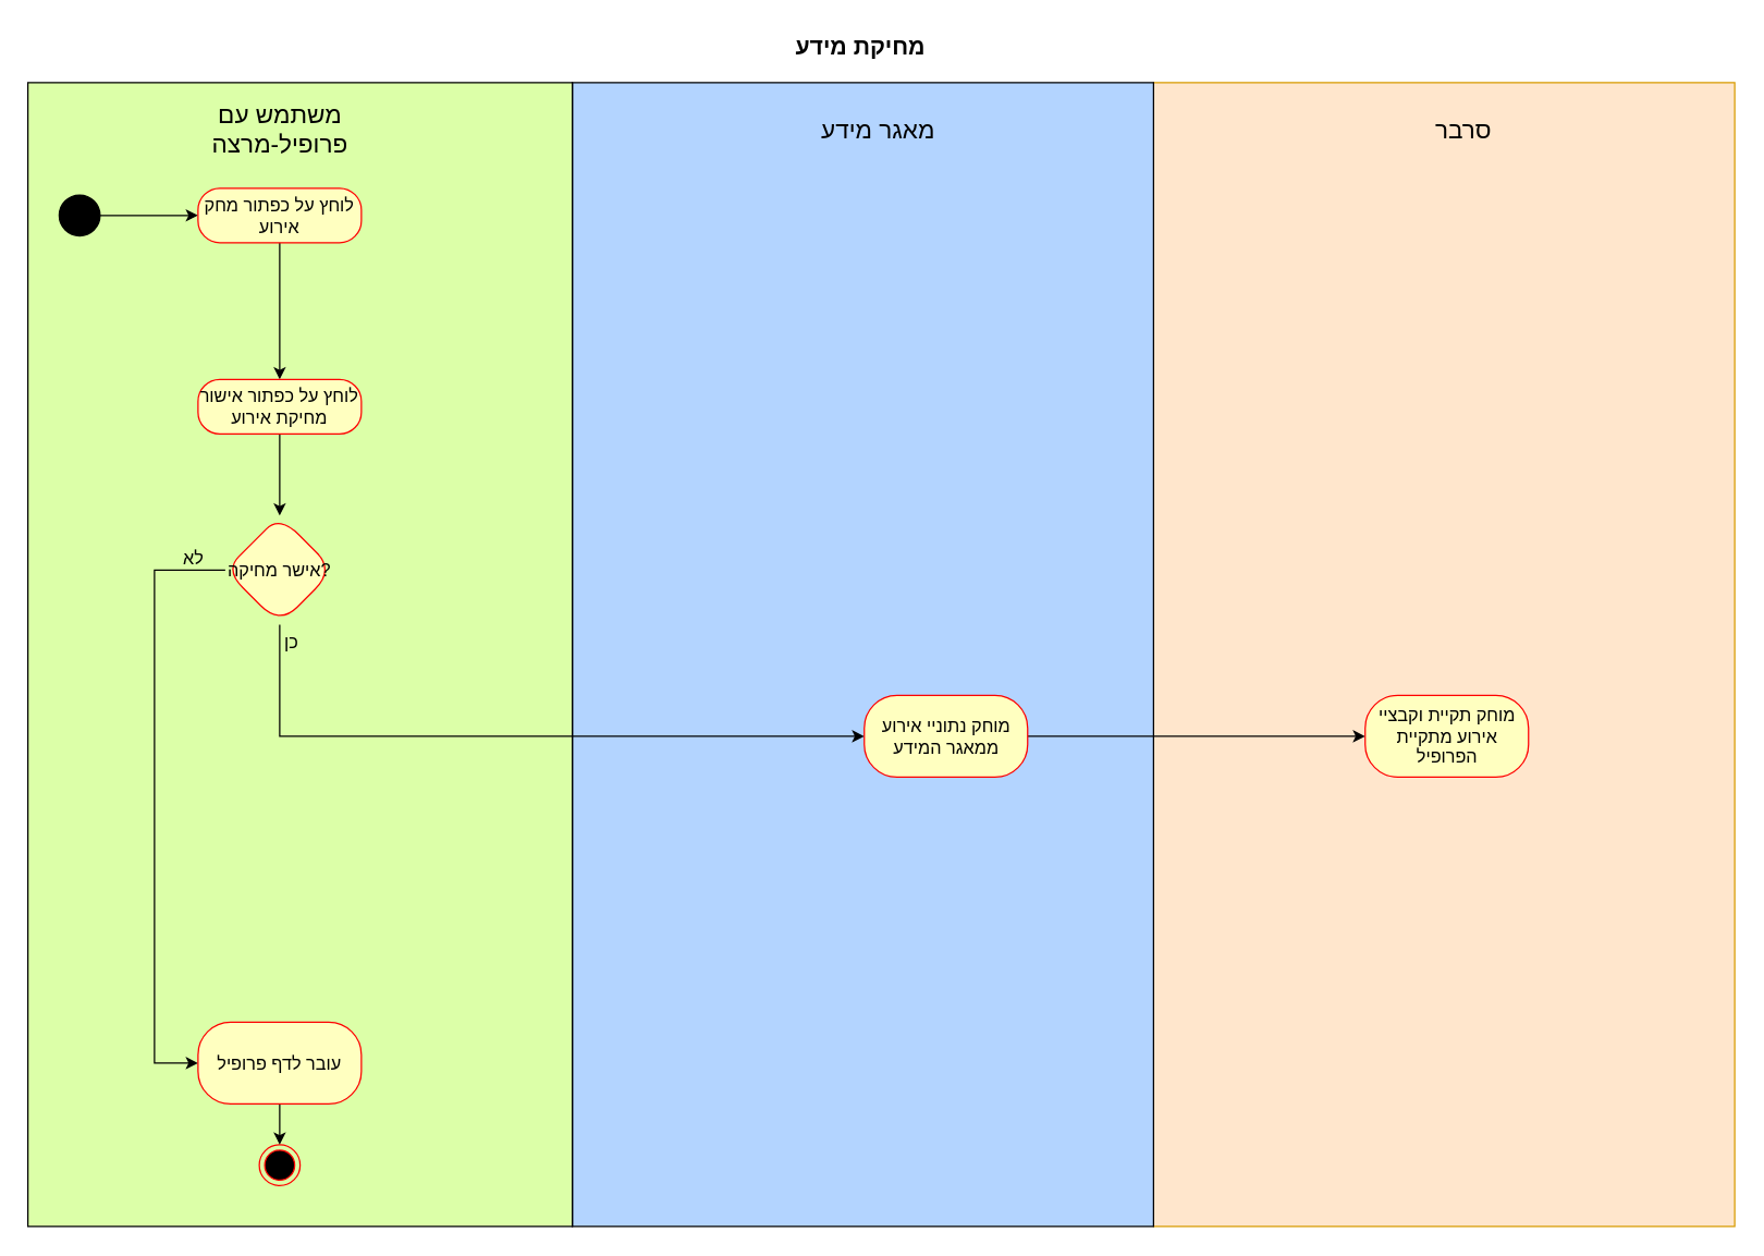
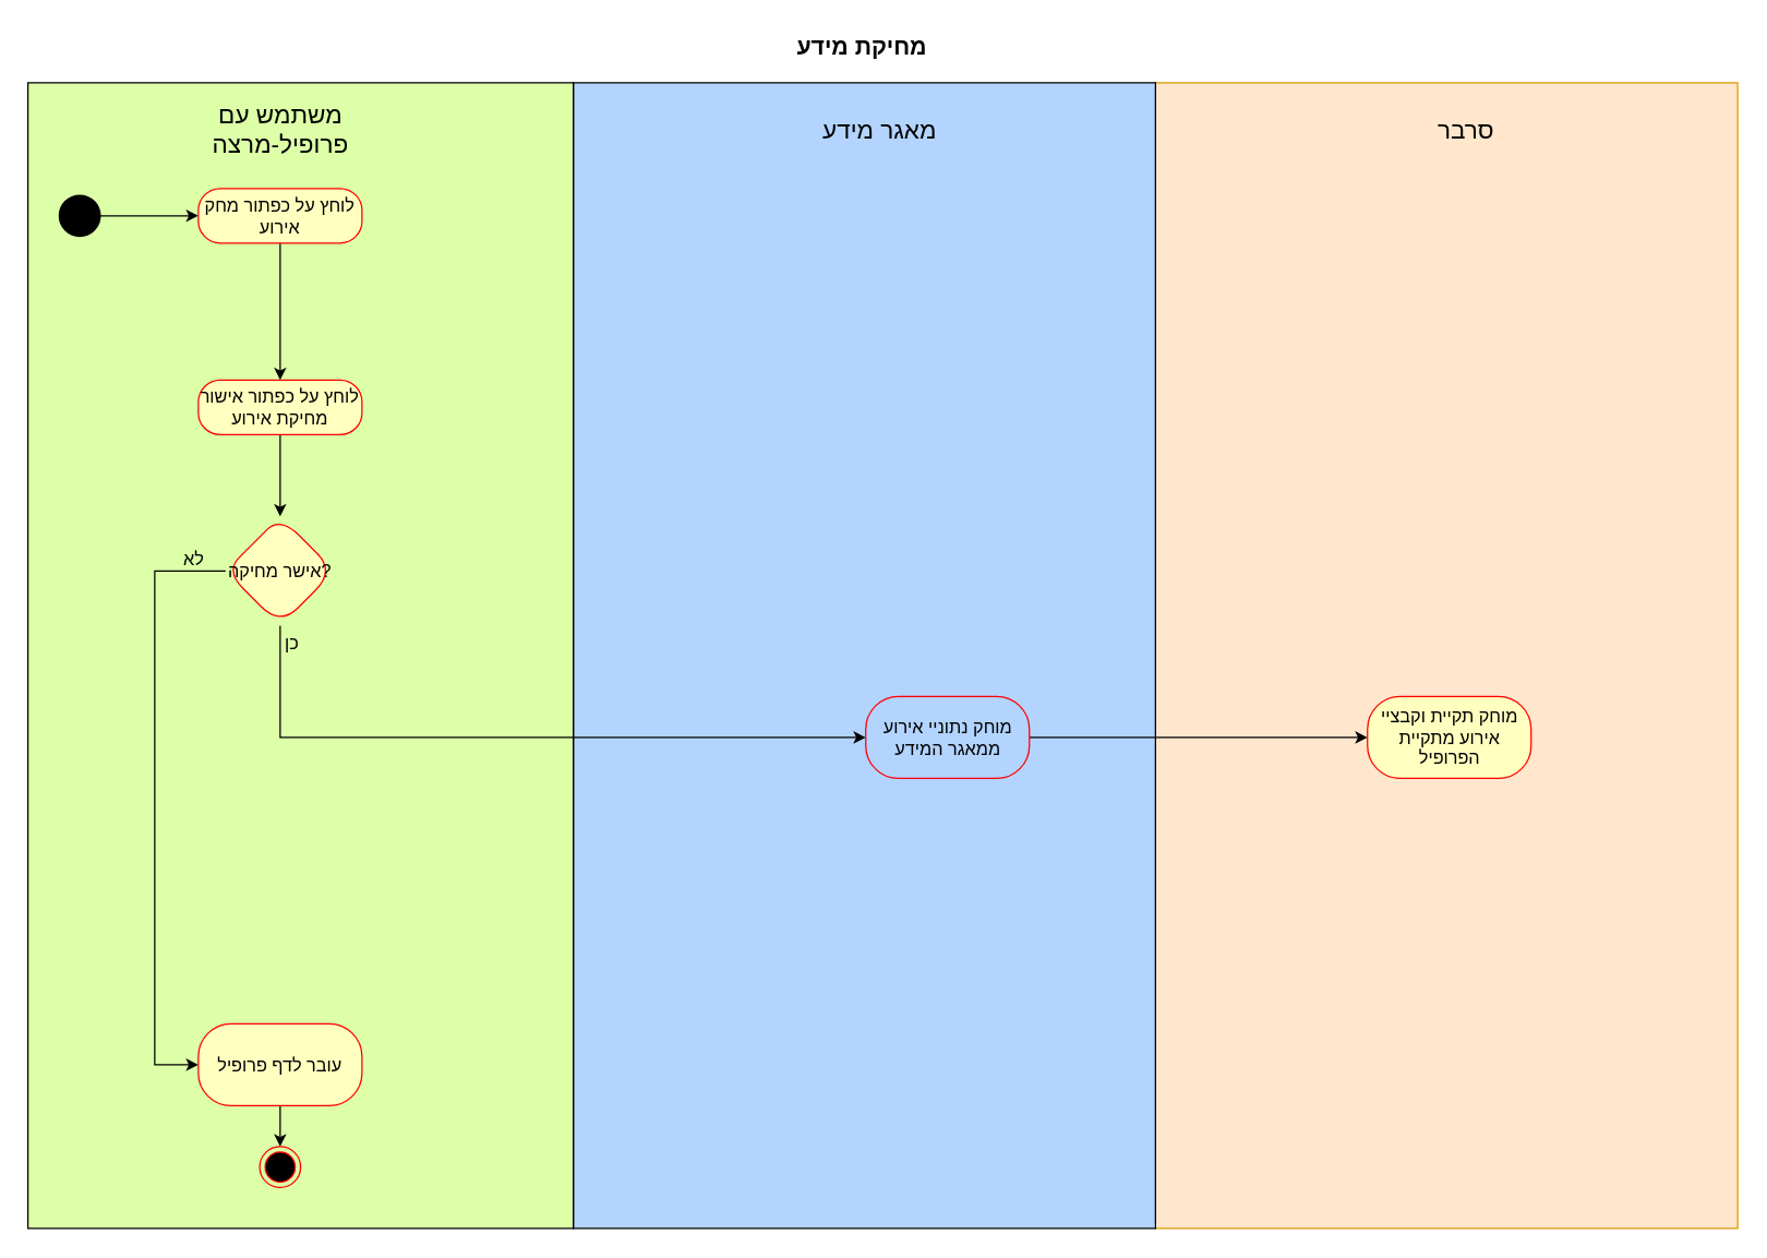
  <mxCell id="0" />
  <mxCell id="1" parent="0" />
  <mxCell id="2" value="" style="rounded=0;whiteSpace=wrap;html=1;fillColor=#ffe6cc;strokeColor=#d79b00;" vertex="1" parent="1"><mxGeometry x="847" y="60" width="427" height="840" as="geometry" /></mxCell>
  <mxCell id="3" value="" style="rounded=0;whiteSpace=wrap;html=1;fillColor=#DCFFA8;" vertex="1" parent="1"><mxGeometry x="20" y="60" width="400" height="840" as="geometry" /></mxCell>
  <mxCell id="4" value="" style="rounded=0;whiteSpace=wrap;html=1;fillColor=#B3D4FF;" vertex="1" parent="1"><mxGeometry x="420" y="60" width="427" height="840" as="geometry" /></mxCell>
  <mxCell id="5" value="" style="endArrow=none;html=1;rounded=0;" edge="1" parent="1"><mxGeometry width="50" height="50" relative="1" as="geometry"><mxPoint x="420" y="900" as="sourcePoint" /><mxPoint x="420" y="60" as="targetPoint" /></mxGeometry></mxCell>
  <mxCell id="6" value="&lt;span style=&quot;font-size: 18px&quot;&gt;משתמש עם פרופיל-מרצה&lt;/span&gt;" style="text;html=1;strokeColor=none;fillColor=none;align=center;verticalAlign=middle;whiteSpace=wrap;rounded=0;" vertex="1" parent="1"><mxGeometry x="112.5" y="80" width="185" height="30" as="geometry" /></mxCell>
  <mxCell id="7" value="&lt;font style=&quot;font-size: 18px&quot;&gt;מאגר מידע&lt;/font&gt;" style="text;html=1;strokeColor=none;fillColor=none;align=center;verticalAlign=middle;whiteSpace=wrap;rounded=0;" vertex="1" parent="1"><mxGeometry x="590" y="80" width="110" height="30" as="geometry" /></mxCell>
  <mxCell id="8" style="edgeStyle=orthogonalEdgeStyle;rounded=0;orthogonalLoop=1;jettySize=auto;html=1;entryX=0;entryY=0.5;entryDx=0;entryDy=0;" edge="1" parent="1" source="9" target="17"><mxGeometry relative="1" as="geometry" /></mxCell>
  <mxCell id="9" value="" style="ellipse;whiteSpace=wrap;html=1;aspect=fixed;fontSize=18;fillColor=#000000;" vertex="1" parent="1"><mxGeometry x="43" y="142.5" width="30" height="30" as="geometry" /></mxCell>
  <mxCell id="10" value="" style="edgeStyle=orthogonalEdgeStyle;rounded=0;orthogonalLoop=1;jettySize=auto;html=1;fontSize=11;entryX=0.5;entryY=0;entryDx=0;entryDy=0;exitX=0.5;exitY=1;exitDx=0;exitDy=0;" edge="1" parent="1" source="17" target="19"><mxGeometry relative="1" as="geometry"><mxPoint x="205" y="200" as="sourcePoint" /><mxPoint x="205" y="270" as="targetPoint" /></mxGeometry></mxCell>
  <mxCell id="11" value="" style="ellipse;html=1;shape=endState;fillColor=#000000;strokeColor=#ff0000;fontSize=11;" vertex="1" parent="1"><mxGeometry x="190" y="840" width="30" height="30" as="geometry" /></mxCell>
  <mxCell id="12" value="מחיקת מידע" style="text;html=1;strokeColor=none;fillColor=none;align=center;verticalAlign=middle;whiteSpace=wrap;rounded=0;fontStyle=1;fontSize=17;" vertex="1" parent="1"><mxGeometry x="566.5" y="20" width="130" height="30" as="geometry" /></mxCell>
  <mxCell id="13" value="&lt;font style=&quot;font-size: 13px&quot;&gt;כן&lt;/font&gt;" style="text;html=1;strokeColor=none;fillColor=none;align=center;verticalAlign=middle;whiteSpace=wrap;rounded=0;" vertex="1" parent="1"><mxGeometry x="179" y="462" width="70" height="18" as="geometry" /></mxCell>
  <mxCell id="14" style="edgeStyle=orthogonalEdgeStyle;rounded=0;orthogonalLoop=1;jettySize=auto;html=1;exitX=0.5;exitY=1;exitDx=0;exitDy=0;" edge="1" parent="1" source="13" target="13"><mxGeometry relative="1" as="geometry" /></mxCell>
  <mxCell id="15" value="&lt;font style=&quot;font-size: 13px&quot;&gt;לא&lt;/font&gt;" style="text;html=1;strokeColor=none;fillColor=none;align=center;verticalAlign=middle;whiteSpace=wrap;rounded=0;" vertex="1" parent="1"><mxGeometry x="106.5" y="400" width="70" height="18" as="geometry" /></mxCell>
  <mxCell id="16" value="&lt;span style=&quot;font-size: 18px&quot;&gt;סרבר&lt;/span&gt;" style="text;html=1;strokeColor=none;fillColor=none;align=center;verticalAlign=middle;whiteSpace=wrap;rounded=0;" vertex="1" parent="1"><mxGeometry x="1020" y="80" width="110" height="30" as="geometry" /></mxCell>
  <mxCell id="17" value="&lt;font style=&quot;font-size: 13px&quot;&gt;לוחץ על כפתור מחק אירוע&lt;/font&gt;" style="rounded=1;whiteSpace=wrap;html=1;arcSize=40;fontColor=#000000;fillColor=#ffffc0;strokeColor=#ff0000;fontSize=13;" vertex="1" parent="1"><mxGeometry x="145" y="137.5" width="120" height="40" as="geometry" /></mxCell>
  <mxCell id="18" value="" style="edgeStyle=orthogonalEdgeStyle;rounded=0;orthogonalLoop=1;jettySize=auto;html=1;entryX=0.5;entryY=0;entryDx=0;entryDy=0;" edge="1" parent="1" source="19" target="22"><mxGeometry relative="1" as="geometry" /></mxCell>
  <mxCell id="19" value="&lt;font style=&quot;font-size: 13px&quot;&gt;לוחץ על כפתור אישור מחיקת אירוע&lt;/font&gt;" style="rounded=1;whiteSpace=wrap;html=1;arcSize=40;fontColor=#000000;fillColor=#ffffc0;strokeColor=#ff0000;fontSize=13;" vertex="1" parent="1"><mxGeometry x="145" y="278" width="120" height="40" as="geometry" /></mxCell>
  <mxCell id="20" value="" style="edgeStyle=orthogonalEdgeStyle;rounded=0;orthogonalLoop=1;jettySize=auto;html=1;entryX=0;entryY=0.5;entryDx=0;entryDy=0;" edge="1" parent="1" source="22" target="24"><mxGeometry relative="1" as="geometry"><Array as="points"><mxPoint x="205" y="540" /></Array></mxGeometry></mxCell>
  <mxCell id="21" value="" style="edgeStyle=orthogonalEdgeStyle;rounded=0;orthogonalLoop=1;jettySize=auto;html=1;entryX=0;entryY=0.5;entryDx=0;entryDy=0;" edge="1" parent="1" source="22" target="27"><mxGeometry relative="1" as="geometry"><mxPoint x="97" y="640" as="targetPoint" /><Array as="points"><mxPoint x="113" y="418" /><mxPoint x="113" y="780" /></Array></mxGeometry></mxCell>
  <mxCell id="22" value="אישר מחיקה?" style="rhombus;whiteSpace=wrap;html=1;rounded=1;fontSize=13;fontColor=#000000;strokeColor=#ff0000;fillColor=#ffffc0;arcSize=40;" vertex="1" parent="1"><mxGeometry x="165" y="378" width="80" height="80" as="geometry" /></mxCell>
  <mxCell id="23" style="edgeStyle=orthogonalEdgeStyle;rounded=0;orthogonalLoop=1;jettySize=auto;html=1;entryX=0;entryY=0.5;entryDx=0;entryDy=0;" edge="1" parent="1" source="24" target="25"><mxGeometry relative="1" as="geometry" /></mxCell>
- <mxCell id="24" value="מוחק נתוניי אירוע ממאגר המידע" style="whiteSpace=wrap;html=1;rounded=1;fontSize=13;fontColor=#000000;strokeColor=#ff0000;fillColor=#ffffc0;arcSize=40;" vertex="1" parent="1"><mxGeometry x="634.5" y="510" width="120" height="60" as="geometry" /></mxCell>
+ <mxCell id="24" value="מוחק נתוניי אירוע ממאגר המידע" style="whiteSpace=wrap;html=1;rounded=1;fontSize=13;fontColor=#000000;strokeColor=#ff0000;fillColor=#b3d4ff;arcSize=40;" vertex="1" parent="1"><mxGeometry x="634.5" y="510" width="120" height="60" as="geometry" /></mxCell>
  <mxCell id="25" value="מוחק תקיית וקבציי אירוע מתקיית הפרופיל" style="whiteSpace=wrap;html=1;rounded=1;fontSize=13;fontColor=#000000;strokeColor=#ff0000;fillColor=#ffffc0;arcSize=40;" vertex="1" parent="1"><mxGeometry x="1002.5" y="510" width="120" height="60" as="geometry" /></mxCell>
  <mxCell id="26" style="edgeStyle=orthogonalEdgeStyle;rounded=0;orthogonalLoop=1;jettySize=auto;html=1;entryX=0.5;entryY=0;entryDx=0;entryDy=0;" edge="1" parent="1" source="27" target="11"><mxGeometry relative="1" as="geometry" /></mxCell>
  <mxCell id="27" value="עובר לדף פרופיל" style="whiteSpace=wrap;html=1;rounded=1;fontSize=13;fontColor=#000000;strokeColor=#ff0000;fillColor=#ffffc0;arcSize=40;" vertex="1" parent="1"><mxGeometry x="145" y="750" width="120" height="60" as="geometry" /></mxCell>
